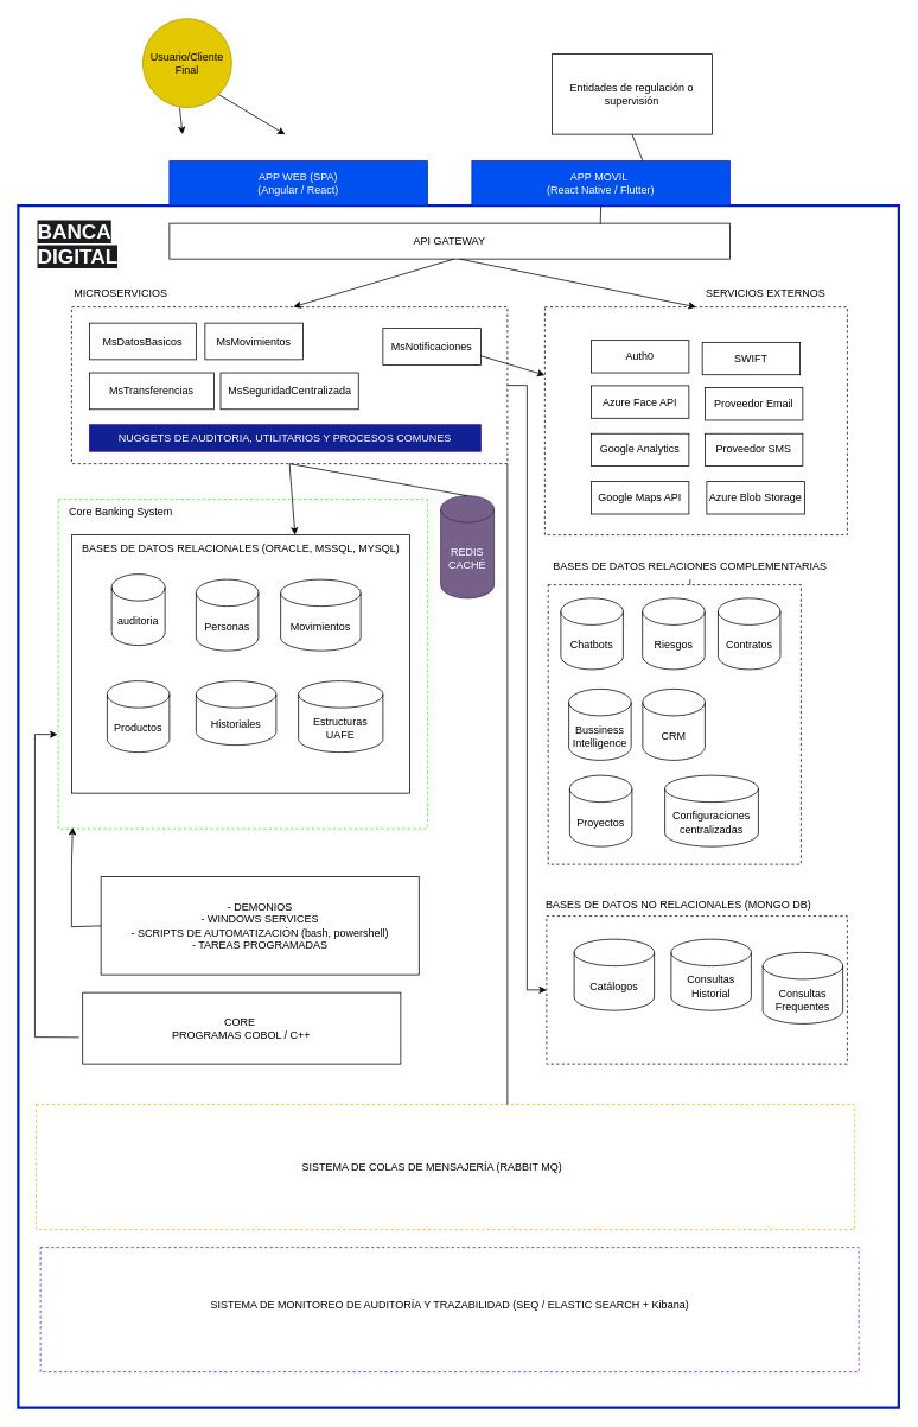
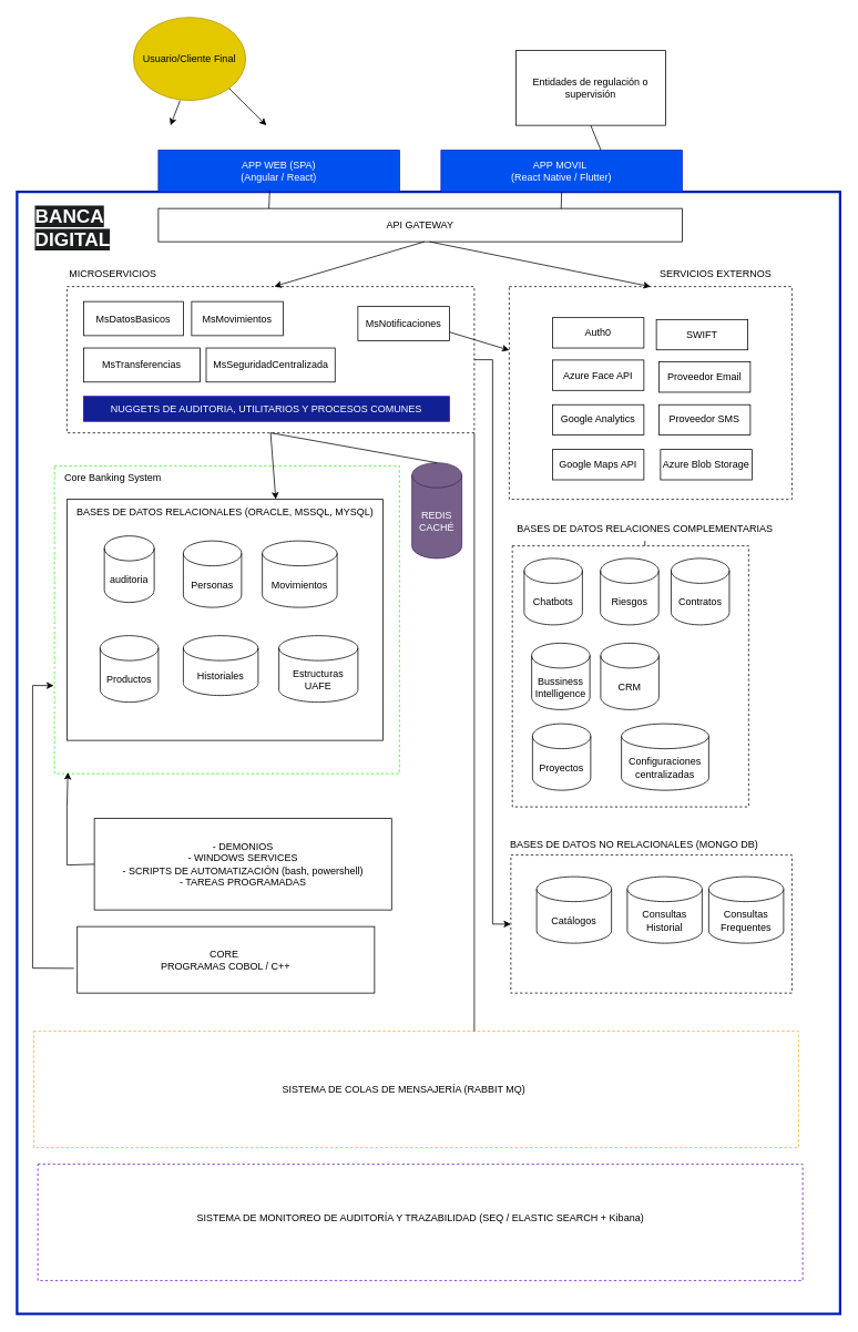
  <mxCell id="0" />
  <mxCell id="1" parent="0" />
  <mxCell id="2" value="&lt;div&gt;&lt;br/&gt;&lt;/div&gt;" style="rounded=0;whiteSpace=wrap;html=1;fillColor=none;fontColor=#ffffff;strokeColor=#001DBC;strokeWidth=3;" parent="1" vertex="1"><mxGeometry x="20" y="230" width="990" height="1350" as="geometry" /></mxCell>
  <mxCell id="3" value="" style="rounded=0;whiteSpace=wrap;html=1;fillColor=none;strokeColor=#1eff00;dashed=1;strokeWidth=1;" parent="1" vertex="1"><mxGeometry x="65" y="560" width="415" height="370" as="geometry" /></mxCell>
  <mxCell id="4" value="" style="rounded=0;whiteSpace=wrap;html=1;dashed=1;" parent="1" vertex="1"><mxGeometry x="614" y="1028" width="338" height="166" as="geometry" /></mxCell>
- <mxCell id="5" value="Usuario/Cliente Final" style="ellipse;whiteSpace=wrap;html=1;aspect=fixed;fillColor=#e3c800;fontColor=#000000;strokeColor=#B09500;" parent="1" vertex="1"><mxGeometry x="160" y="20" width="100" height="100" as="geometry" /></mxCell>
+ <mxCell id="5" value="Usuario/Cliente Final" style="ellipse;whiteSpace=wrap;html=1;aspect=fixed;fillColor=#e3c800;fontColor=#000000;strokeColor=#B09500;" parent="1" vertex="1"><mxGeometry x="160" y="20" width="135" height="100" as="geometry" /></mxCell>
  <mxCell id="6" value="Entidades de regulación o supervisión" style="rounded=0;whiteSpace=wrap;html=1;" parent="1" vertex="1"><mxGeometry x="620" y="60" width="180" height="90" as="geometry" /></mxCell>
  <mxCell id="7" value="" style="endArrow=classic;html=1;rounded=0;exitX=0.5;exitY=1;exitDx=0;exitDy=0;entryX=0.729;entryY=-0.002;entryDx=0;entryDy=0;entryPerimeter=0;" parent="1" source="6" target="2" edge="1"><mxGeometry width="50" height="50" relative="1" as="geometry"><mxPoint x="460" y="210" as="sourcePoint" /><mxPoint x="510" y="160" as="targetPoint" /></mxGeometry></mxCell>
  <mxCell id="8" value="&lt;span style=&quot;background-color: initial;&quot;&gt;CORE&amp;nbsp;&lt;/span&gt;&lt;div&gt;&lt;span style=&quot;background-color: initial;&quot;&gt;PROGRAMAS COBOL / C++&lt;/span&gt;&lt;/div&gt;" style="rounded=0;whiteSpace=wrap;html=1;" parent="1" vertex="1"><mxGeometry x="92.46" y="1114" width="357.54" height="80" as="geometry" /></mxCell>
  <mxCell id="9" value="" style="endArrow=classic;html=1;rounded=0;exitX=0.415;exitY=1.002;exitDx=0;exitDy=0;exitPerimeter=0;entryX=0.372;entryY=0;entryDx=0;entryDy=0;entryPerimeter=0;" parent="1" source="5" edge="1"><mxGeometry width="50" height="50" relative="1" as="geometry"><mxPoint x="490" y="300" as="sourcePoint" /><mxPoint x="204.64" y="150" as="targetPoint" /></mxGeometry></mxCell>
  <mxCell id="10" value="" style="endArrow=classic;html=1;rounded=0;exitX=1;exitY=1;exitDx=0;exitDy=0;entryX=0;entryY=0;entryDx=0;entryDy=0;" parent="1" source="5" edge="1"><mxGeometry width="50" height="50" relative="1" as="geometry"><mxPoint x="490" y="300" as="sourcePoint" /><mxPoint x="320" y="150" as="targetPoint" /></mxGeometry></mxCell>
  <mxCell id="11" value="" style="rounded=0;whiteSpace=wrap;html=1;" parent="1" vertex="1"><mxGeometry x="80" y="600" width="380" height="290" as="geometry" /></mxCell>
  <mxCell id="12" value="auditoria" style="shape=cylinder3;whiteSpace=wrap;html=1;boundedLbl=1;backgroundOutline=1;size=15;" parent="1" vertex="1"><mxGeometry x="125" y="644" width="60" height="80" as="geometry" /></mxCell>
  <mxCell id="13" value="Estructuras UAFE" style="shape=cylinder3;whiteSpace=wrap;html=1;boundedLbl=1;backgroundOutline=1;size=15;" parent="1" vertex="1"><mxGeometry x="335" y="764" width="95" height="80" as="geometry" /></mxCell>
  <mxCell id="14" value="Historiales" style="shape=cylinder3;whiteSpace=wrap;html=1;boundedLbl=1;backgroundOutline=1;size=15;" parent="1" vertex="1"><mxGeometry x="220" y="764" width="90" height="72" as="geometry" /></mxCell>
  <mxCell id="15" value="&lt;span style=&quot;color: rgb(255, 255, 255); font-family: Helvetica; font-size: 23px; font-style: normal; font-variant-ligatures: normal; font-variant-caps: normal; letter-spacing: normal; orphans: 2; text-align: center; text-indent: 0px; text-transform: none; widows: 2; word-spacing: 0px; -webkit-text-stroke-width: 0px; white-space: normal; background-color: rgb(27, 29, 30); text-decoration-thickness: initial; text-decoration-style: initial; text-decoration-color: initial; float: none; display: inline !important;&quot;&gt;BANCA DIGITAL&lt;/span&gt;" style="text;whiteSpace=wrap;html=1;fillColor=none;fontStyle=1;fontSize=23;" parent="1" vertex="1"><mxGeometry x="40" y="240" width="100" height="40" as="geometry" /></mxCell>
  <mxCell id="16" value="APP WEB (SPA)&lt;div&gt;(Angular / React)&lt;/div&gt;" style="rounded=0;whiteSpace=wrap;html=1;fillColor=#0050ef;fontColor=#ffffff;strokeColor=#001DBC;" parent="1" vertex="1"><mxGeometry x="190" y="180" width="290" height="50" as="geometry" /></mxCell>
  <mxCell id="17" value="APP MOVIL&amp;nbsp;&lt;div&gt;(React Native / Flutter)&lt;/div&gt;" style="rounded=0;whiteSpace=wrap;html=1;fillColor=#0050ef;fontColor=#ffffff;strokeColor=#001DBC;" parent="1" vertex="1"><mxGeometry x="530" y="180" width="290" height="50" as="geometry" /></mxCell>
  <mxCell id="18" value="API GATEWAY" style="rounded=0;whiteSpace=wrap;html=1;" parent="1" vertex="1"><mxGeometry x="190" y="250" width="630" height="40" as="geometry" /></mxCell>
+ <mxCell id="19" value="" style="endArrow=none;html=1;rounded=0;entryX=0.462;entryY=0.967;entryDx=0;entryDy=0;entryPerimeter=0;exitX=0.211;exitY=0;exitDx=0;exitDy=0;exitPerimeter=0;" parent="1" source="18" target="16" edge="1"><mxGeometry width="50" height="50" relative="1" as="geometry"><mxPoint x="510" y="330" as="sourcePoint" /><mxPoint x="560" y="280" as="targetPoint" /></mxGeometry></mxCell>
  <mxCell id="20" value="" style="endArrow=none;html=1;rounded=0;entryX=0.5;entryY=1;entryDx=0;entryDy=0;exitX=0.769;exitY=0.008;exitDx=0;exitDy=0;exitPerimeter=0;" parent="1" source="18" target="17" edge="1"><mxGeometry width="50" height="50" relative="1" as="geometry"><mxPoint x="640" y="270" as="sourcePoint" /><mxPoint x="690" y="220" as="targetPoint" /></mxGeometry></mxCell>
  <mxCell id="21" style="edgeStyle=orthogonalEdgeStyle;rounded=0;orthogonalLoop=1;jettySize=auto;html=1;entryX=0;entryY=0.5;entryDx=0;entryDy=0;" parent="1" source="22" target="4" edge="1"><mxGeometry relative="1" as="geometry" /></mxCell>
  <mxCell id="22" value="" style="rounded=0;whiteSpace=wrap;html=1;dashed=1;" parent="1" vertex="1"><mxGeometry x="80" y="344" width="490" height="176" as="geometry" /></mxCell>
  <mxCell id="23" value="MICROSERVICIOS" style="text;html=1;align=center;verticalAlign=middle;resizable=0;points=[];autosize=1;strokeColor=none;fillColor=none;" parent="1" vertex="1"><mxGeometry x="70" y="314" width="130" height="30" as="geometry" /></mxCell>
  <mxCell id="24" value="MsNotificaciones" style="rounded=0;whiteSpace=wrap;html=1;" parent="1" vertex="1"><mxGeometry x="430" y="368" width="110" height="41" as="geometry" /></mxCell>
  <mxCell id="25" value="MsTransferencias" style="rounded=0;whiteSpace=wrap;html=1;" parent="1" vertex="1"><mxGeometry x="100" y="417.88" width="140" height="41" as="geometry" /></mxCell>
  <mxCell id="26" value="MsSeguridadCentralizada" style="rounded=0;whiteSpace=wrap;html=1;" parent="1" vertex="1"><mxGeometry x="247.5" y="417.88" width="155" height="41" as="geometry" /></mxCell>
  <mxCell id="27" value="" style="endArrow=classic;html=1;rounded=0;entryX=0.509;entryY=-0.001;entryDx=0;entryDy=0;entryPerimeter=0;" parent="1" target="22" edge="1"><mxGeometry width="50" height="50" relative="1" as="geometry"><mxPoint x="510" y="290" as="sourcePoint" /><mxPoint x="560" y="240" as="targetPoint" /></mxGeometry></mxCell>
  <mxCell id="28" value="" style="rounded=0;whiteSpace=wrap;html=1;dashed=1;" parent="1" vertex="1"><mxGeometry x="612" y="344" width="340" height="256" as="geometry" /></mxCell>
  <mxCell id="29" value="SERVICIOS EXTERNOS" style="text;html=1;align=center;verticalAlign=middle;resizable=0;points=[];autosize=1;strokeColor=none;fillColor=none;" parent="1" vertex="1"><mxGeometry x="780" y="314" width="160" height="30" as="geometry" /></mxCell>
  <mxCell id="30" value="" style="endArrow=classic;html=1;rounded=0;entryX=0.5;entryY=0;entryDx=0;entryDy=0;" parent="1" target="28" edge="1"><mxGeometry width="50" height="50" relative="1" as="geometry"><mxPoint x="516" y="290" as="sourcePoint" /><mxPoint x="580" y="270" as="targetPoint" /></mxGeometry></mxCell>
  <mxCell id="31" value="Proveedor Email" style="rounded=0;whiteSpace=wrap;html=1;" parent="1" vertex="1"><mxGeometry x="792" y="434.63" width="110" height="36.5" as="geometry" /></mxCell>
  <mxCell id="32" value="Google Analytics" style="rounded=0;whiteSpace=wrap;html=1;" parent="1" vertex="1"><mxGeometry x="664" y="486.13" width="110" height="36.5" as="geometry" /></mxCell>
  <mxCell id="33" value="Azure Face API" style="rounded=0;whiteSpace=wrap;html=1;" parent="1" vertex="1"><mxGeometry x="664" y="432.38" width="110" height="36.5" as="geometry" /></mxCell>
  <mxCell id="34" value="Auth0" style="rounded=0;whiteSpace=wrap;html=1;" parent="1" vertex="1"><mxGeometry x="664" y="381.38" width="110" height="36.5" as="geometry" /></mxCell>
  <mxCell id="35" value="SWIFT" style="rounded=0;whiteSpace=wrap;html=1;" parent="1" vertex="1"><mxGeometry x="789" y="383.63" width="110" height="36.5" as="geometry" /></mxCell>
  <mxCell id="36" value="Proveedor SMS" style="rounded=0;whiteSpace=wrap;html=1;" parent="1" vertex="1"><mxGeometry x="792" y="486.13" width="110" height="36.5" as="geometry" /></mxCell>
  <mxCell id="37" value="Google Maps API" style="rounded=0;whiteSpace=wrap;html=1;" parent="1" vertex="1"><mxGeometry x="664" y="540" width="110" height="36.5" as="geometry" /></mxCell>
  <mxCell id="38" value=" Azure Blob Storage" style="rounded=0;whiteSpace=wrap;html=1;" parent="1" vertex="1"><mxGeometry x="794" y="540" width="110" height="36.5" as="geometry" /></mxCell>
  <mxCell id="39" value="" style="endArrow=classic;html=1;rounded=0;exitX=1;exitY=0.75;exitDx=0;exitDy=0;" parent="1" source="24" target="28" edge="1"><mxGeometry width="50" height="50" relative="1" as="geometry"><mxPoint x="540" y="490" as="sourcePoint" /><mxPoint x="590" y="440" as="targetPoint" /></mxGeometry></mxCell>
  <mxCell id="40" value="MsDatosBasicos" style="rounded=0;whiteSpace=wrap;html=1;" parent="1" vertex="1"><mxGeometry x="100" y="362" width="120" height="41" as="geometry" /></mxCell>
  <mxCell id="41" value="MsMovimientos" style="rounded=0;whiteSpace=wrap;html=1;" parent="1" vertex="1"><mxGeometry x="230" y="362" width="110" height="41" as="geometry" /></mxCell>
  <mxCell id="42" value="BASES DE DATOS RELACIONALES (ORACLE, MSSQL, MYSQL)" style="text;html=1;align=center;verticalAlign=middle;resizable=0;points=[];autosize=1;strokeColor=none;fillColor=none;" parent="1" vertex="1"><mxGeometry x="80" y="600" width="380" height="30" as="geometry" /></mxCell>
  <mxCell id="43" value="REDIS&lt;div&gt;CACHÉ&lt;/div&gt;" style="shape=cylinder3;whiteSpace=wrap;html=1;boundedLbl=1;backgroundOutline=1;size=15;fillColor=#76608a;fontColor=#ffffff;strokeColor=#432D57;" parent="1" vertex="1"><mxGeometry x="495" y="556" width="60" height="115" as="geometry" /></mxCell>
  <mxCell id="44" value="" style="endArrow=none;html=1;rounded=0;exitX=0.5;exitY=0;exitDx=0;exitDy=0;exitPerimeter=0;entryX=0.5;entryY=1;entryDx=0;entryDy=0;" parent="1" source="43" target="22" edge="1"><mxGeometry width="50" height="50" relative="1" as="geometry"><mxPoint x="480" y="720" as="sourcePoint" /><mxPoint x="530" y="670" as="targetPoint" /></mxGeometry></mxCell>
  <mxCell id="45" value="" style="endArrow=classic;html=1;rounded=0;exitX=0.5;exitY=1;exitDx=0;exitDy=0;entryX=0.661;entryY=0;entryDx=0;entryDy=0;entryPerimeter=0;" parent="1" source="22" target="11" edge="1"><mxGeometry width="50" height="50" relative="1" as="geometry"><mxPoint x="480" y="720" as="sourcePoint" /><mxPoint x="530" y="670" as="targetPoint" /></mxGeometry></mxCell>
  <mxCell id="46" value="NUGGETS DE AUDITORIA, UTILITARIOS Y PROCESOS COMUNES" style="rounded=0;whiteSpace=wrap;html=1;fillColor=#112092;fontColor=#ffffff;strokeColor=#3700CC;" parent="1" vertex="1"><mxGeometry x="100" y="476.13" width="440" height="30" as="geometry" /></mxCell>
  <mxCell id="47" value="Catálogos" style="shape=cylinder3;whiteSpace=wrap;html=1;boundedLbl=1;backgroundOutline=1;size=15;" parent="1" vertex="1"><mxGeometry x="645" y="1054" width="90" height="80" as="geometry" /></mxCell>
  <mxCell id="48" value="Consultas&lt;div&gt;Historial&lt;/div&gt;" style="shape=cylinder3;whiteSpace=wrap;html=1;boundedLbl=1;backgroundOutline=1;size=15;" parent="1" vertex="1"><mxGeometry x="754" y="1054" width="90" height="80" as="geometry" /></mxCell>
  <mxCell id="49" value="" style="endArrow=classic;html=1;rounded=0;exitX=0;exitY=0.5;exitDx=0;exitDy=0;entryX=0.001;entryY=0.784;entryDx=0;entryDy=0;entryPerimeter=0;" parent="1" edge="1"><mxGeometry width="50" height="50" relative="1" as="geometry"><mxPoint x="88.31" y="1164.32" as="sourcePoint" /><mxPoint x="64.145" y="824.08" as="targetPoint" /><Array as="points"><mxPoint x="38.73" y="1164" /><mxPoint x="38.73" y="824" /></Array></mxGeometry></mxCell>
  <mxCell id="50" value="BASES DE DATOS NO RELACIONALES (MONGO DB)" style="text;html=1;align=center;verticalAlign=middle;resizable=0;points=[];autosize=1;strokeColor=none;fillColor=none;" parent="1" vertex="1"><mxGeometry x="602" y="1000" width="320" height="30" as="geometry" /></mxCell>
  <mxCell id="51" value="Core Banking System" style="text;html=1;align=center;verticalAlign=middle;resizable=0;points=[];autosize=1;strokeColor=none;fillColor=none;" parent="1" vertex="1"><mxGeometry x="65" y="559" width="140" height="30" as="geometry" /></mxCell>
  <mxCell id="52" style="edgeStyle=orthogonalEdgeStyle;rounded=0;orthogonalLoop=1;jettySize=auto;html=1;" parent="1" source="53" target="54" edge="1"><mxGeometry relative="1" as="geometry" /></mxCell>
  <mxCell id="53" value="BASES DE DATOS RELACIONES&amp;nbsp;&lt;span style=&quot;background-color: initial;&quot;&gt;COMPLEMENTARIAS&lt;/span&gt;" style="text;html=1;align=center;verticalAlign=middle;resizable=0;points=[];autosize=1;strokeColor=none;fillColor=none;" parent="1" vertex="1"><mxGeometry x="610.23" y="620" width="330" height="30" as="geometry" /></mxCell>
  <mxCell id="54" value="" style="rounded=0;whiteSpace=wrap;html=1;dashed=1;" parent="1" vertex="1"><mxGeometry x="615.77" y="656" width="284.23" height="314" as="geometry" /></mxCell>
  <mxCell id="55" value="- DEMONIOS&lt;div&gt;- WINDOWS SERVICES&lt;/div&gt;&lt;div&gt;- SCRIPTS DE AUTOMATIZACIÓN (bash, powershell)&lt;/div&gt;&lt;div&gt;- TAREAS PROGRAMADAS&lt;/div&gt;" style="rounded=0;whiteSpace=wrap;html=1;" parent="1" vertex="1"><mxGeometry x="113" y="984" width="357.54" height="110" as="geometry" /></mxCell>
  <mxCell id="56" value="" style="endArrow=classic;html=1;rounded=0;exitX=0;exitY=0.5;exitDx=0;exitDy=0;entryX=0.039;entryY=0.996;entryDx=0;entryDy=0;entryPerimeter=0;" parent="1" source="55" target="3" edge="1"><mxGeometry width="50" height="50" relative="1" as="geometry"><mxPoint x="510" y="1060" as="sourcePoint" /><mxPoint x="560" y="1010" as="targetPoint" /><Array as="points"><mxPoint x="80" y="1040" /><mxPoint x="80" y="970" /></Array></mxGeometry></mxCell>
- <mxCell id="57" value="Consultas&lt;div&gt;Frequentes&lt;/div&gt;" style="shape=cylinder3;whiteSpace=wrap;html=1;boundedLbl=1;backgroundOutline=1;size=15;" parent="1" vertex="1"><mxGeometry x="857" y="1069" width="90" height="80" as="geometry" /></mxCell>
+ <mxCell id="57" value="Consultas&lt;div&gt;Frequentes&lt;/div&gt;" style="shape=cylinder3;whiteSpace=wrap;html=1;boundedLbl=1;backgroundOutline=1;size=15;" parent="1" vertex="1"><mxGeometry x="852" y="1054" width="90" height="80" as="geometry" /></mxCell>
  <mxCell id="58" value="Productos" style="shape=cylinder3;whiteSpace=wrap;html=1;boundedLbl=1;backgroundOutline=1;size=15;" parent="1" vertex="1"><mxGeometry x="120" y="764" width="70" height="80" as="geometry" /></mxCell>
  <mxCell id="59" value="CRM" style="shape=cylinder3;whiteSpace=wrap;html=1;boundedLbl=1;backgroundOutline=1;size=15;" parent="1" vertex="1"><mxGeometry x="722" y="773" width="70" height="80" as="geometry" /></mxCell>
  <mxCell id="60" value="Riesgos" style="shape=cylinder3;whiteSpace=wrap;html=1;boundedLbl=1;backgroundOutline=1;size=15;" parent="1" vertex="1"><mxGeometry x="721.77" y="671" width="70" height="80" as="geometry" /></mxCell>
  <mxCell id="61" value="Contratos" style="shape=cylinder3;whiteSpace=wrap;html=1;boundedLbl=1;backgroundOutline=1;size=15;" parent="1" vertex="1"><mxGeometry x="806.77" y="671" width="70" height="80" as="geometry" /></mxCell>
  <mxCell id="62" value="Bussiness Intelligence" style="shape=cylinder3;whiteSpace=wrap;html=1;boundedLbl=1;backgroundOutline=1;size=15;" parent="1" vertex="1"><mxGeometry x="639" y="773" width="70" height="80" as="geometry" /></mxCell>
  <mxCell id="63" value="Configuraciones&lt;div&gt;centralizadas&lt;/div&gt;" style="shape=cylinder3;whiteSpace=wrap;html=1;boundedLbl=1;backgroundOutline=1;size=15;" parent="1" vertex="1"><mxGeometry x="747" y="870" width="105" height="80" as="geometry" /></mxCell>
  <mxCell id="64" value="Personas" style="shape=cylinder3;whiteSpace=wrap;html=1;boundedLbl=1;backgroundOutline=1;size=15;" parent="1" vertex="1"><mxGeometry x="220" y="650" width="70" height="80" as="geometry" /></mxCell>
  <mxCell id="65" value="Movimientos" style="shape=cylinder3;whiteSpace=wrap;html=1;boundedLbl=1;backgroundOutline=1;size=15;" parent="1" vertex="1"><mxGeometry x="315" y="650" width="90" height="80" as="geometry" /></mxCell>
  <mxCell id="66" value="Chatbots" style="shape=cylinder3;whiteSpace=wrap;html=1;boundedLbl=1;backgroundOutline=1;size=15;" parent="1" vertex="1"><mxGeometry x="630" y="671" width="70" height="80" as="geometry" /></mxCell>
  <mxCell id="67" value="Proyectos" style="shape=cylinder3;whiteSpace=wrap;html=1;boundedLbl=1;backgroundOutline=1;size=15;" parent="1" vertex="1"><mxGeometry x="640" y="870" width="70" height="80" as="geometry" /></mxCell>
  <mxCell id="68" value="" style="rounded=0;whiteSpace=wrap;html=1;strokeColor=#ffa200;dashed=1;" parent="1" vertex="1"><mxGeometry x="40" y="1240" width="920" height="140" as="geometry" /></mxCell>
  <mxCell id="69" value="SISTEMA DE COLAS DE MENSAJERÍA (RABBIT MQ)" style="text;html=1;align=center;verticalAlign=middle;resizable=0;points=[];autosize=1;strokeColor=none;fillColor=none;" parent="1" vertex="1"><mxGeometry x="325" y="1295" width="320" height="30" as="geometry" /></mxCell>
  <mxCell id="70" value="" style="rounded=0;whiteSpace=wrap;html=1;strokeColor=#6600CC;dashed=1;" parent="1" vertex="1"><mxGeometry x="45" y="1400" width="920" height="140" as="geometry" /></mxCell>
  <mxCell id="71" value="SISTEMA DE MONITOREO DE AUDITORÍA Y TRAZABILIDAD (SEQ / ELASTIC SEARCH + Kibana)" style="text;html=1;align=center;verticalAlign=middle;resizable=0;points=[];autosize=1;strokeColor=none;fillColor=none;" parent="1" vertex="1"><mxGeometry x="225" y="1450" width="560" height="30" as="geometry" /></mxCell>
  <mxCell id="72" value="" style="endArrow=none;html=1;rounded=0;exitX=1;exitY=1;exitDx=0;exitDy=0;" parent="1" source="22" edge="1"><mxGeometry width="50" height="50" relative="1" as="geometry"><mxPoint x="470" y="720" as="sourcePoint" /><mxPoint x="570" y="1240" as="targetPoint" /></mxGeometry></mxCell>
